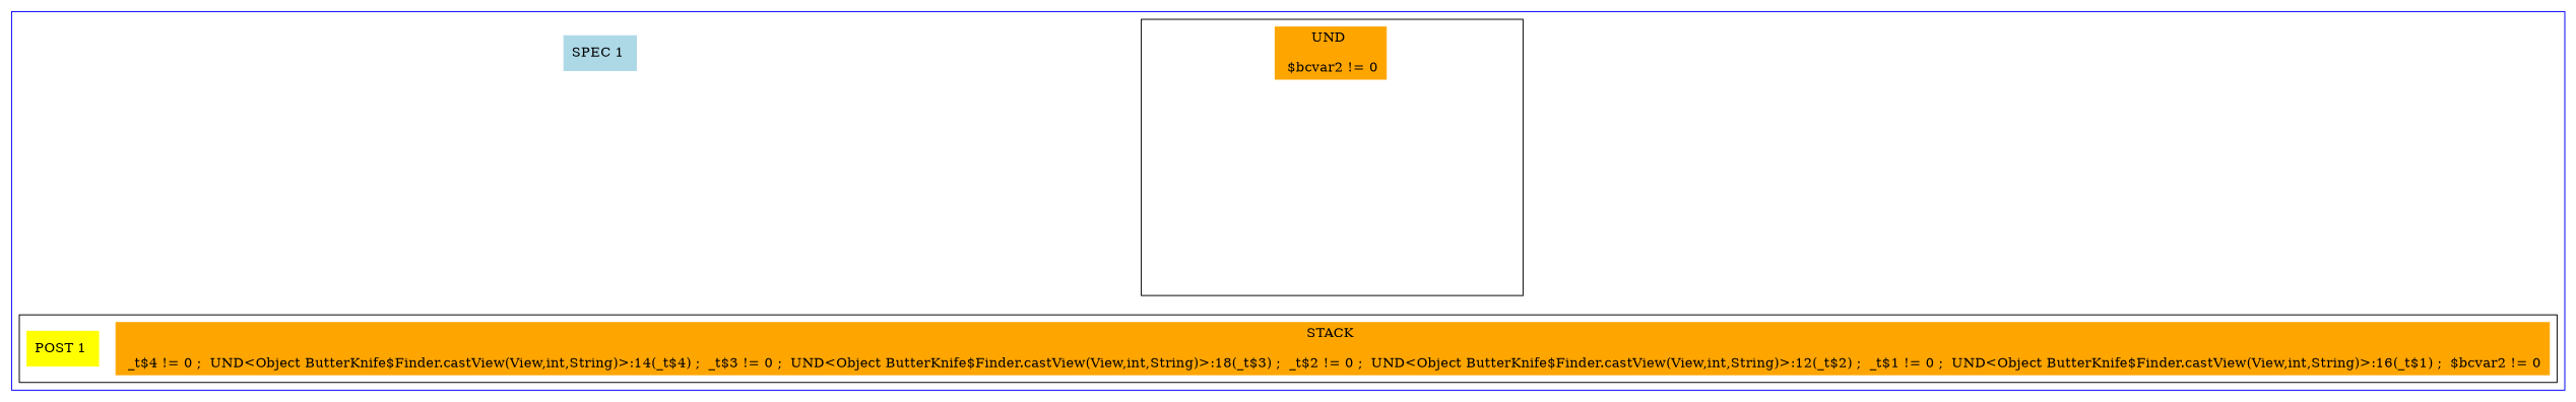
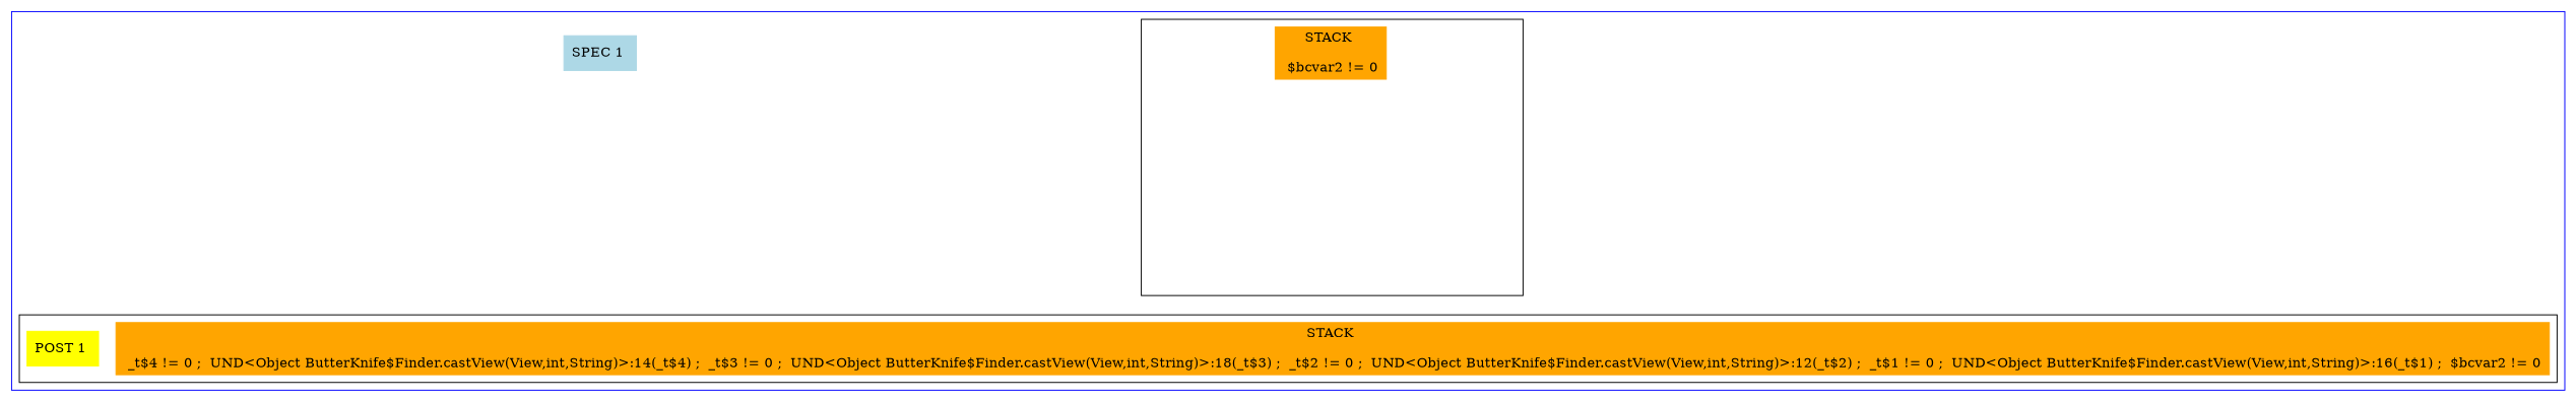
  digraph {
    compound=true
    node [shape=box style=invis]
    edge [style=invis]
-   n1 [color=orange label="UND \n\n $bcvar2 != 0" style=filled]
+   n1 [color=orange label="STACK \n\n $bcvar2 != 0" style=filled]
    inv_11
    inv_12
    inv_13
    inv_14
    inv_111
    inv_1111
    inv_122
    inv_1222
    inv_133
    inv_1333
    inv_144
    inv_1444
    n14 [color=orange label="STACK \n\n _t$4 != 0 ;  UND<Object ButterKnife$Finder.castView(View,int,String)>:14(_t$4) ;  _t$3 != 0 ;  UND<Object ButterKnife$Finder.castView(View,int,String)>:18(_t$3) ;  _t$2 != 0 ;  UND<Object ButterKnife$Finder.castView(View,int,String)>:12(_t$2) ;  _t$1 != 0 ;  UND<Object ButterKnife$Finder.castView(View,int,String)>:16(_t$1) ;  $bcvar2 != 0" style=filled]
    n15 [color=yellow label="POST 1 " style=filled]
    n16 [color=lightblue label="SPEC 1 " style=filled]
    subgraph cluster_1 {
      color=blue
      n16
      subgraph cluster_2 {
        color=black
        subgraph sub_3 {
          color=black
          n1
          inv_11
          inv_12
          inv_13
          inv_14
          inv_111
          inv_1111
          inv_122
          inv_1222
          inv_133
          inv_1333
          inv_144
          inv_1444
        }
      }
      subgraph cluster_4 {
        color=black
        n15
        subgraph sub_5 {
          color=black
          n14
        }
      }
    }
    n1 -> inv_11
    n1 -> inv_12
    n1 -> inv_13
    n1 -> inv_14
    inv_11 -> inv_111
    inv_12 -> inv_122
    inv_13 -> inv_133
    inv_14 -> inv_144
    inv_111 -> inv_1111
    inv_1111 -> n14
    inv_122 -> inv_1222
    inv_1222 -> n14
    inv_133 -> inv_1333
    inv_1333 -> n14
    inv_144 -> inv_1444
    inv_1444 -> n14
  }
